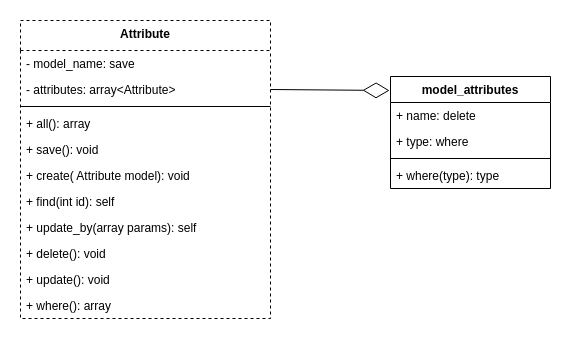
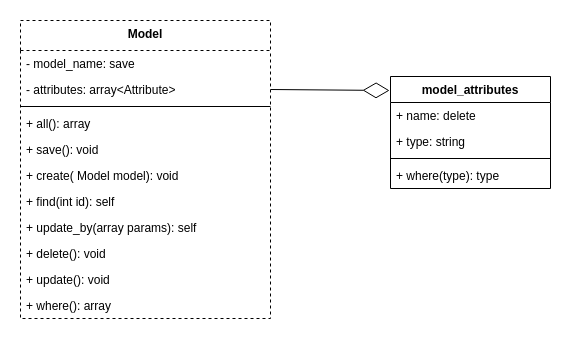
  <mxCell id="0" />
  <mxCell id="1" parent="0" />
- <mxCell id="2" value="Attribute" style="swimlane;fontStyle=1;align=center;verticalAlign=top;childLayout=stackLayout;horizontal=1;startSize=30;horizontalStack=0;resizeParent=1;resizeParentMax=0;resizeLast=0;collapsible=1;marginBottom=0;dashed=1;" vertex="1" parent="1"><mxGeometry x="20" y="20" width="250" height="298" as="geometry" /></mxCell>
+ <mxCell id="2" value="Model" style="swimlane;fontStyle=1;align=center;verticalAlign=top;childLayout=stackLayout;horizontal=1;startSize=30;horizontalStack=0;resizeParent=1;resizeParentMax=0;resizeLast=0;collapsible=1;marginBottom=0;dashed=1;" vertex="1" parent="1"><mxGeometry x="20" y="20" width="250" height="298" as="geometry" /></mxCell>
  <mxCell id="3" value="- model_name: save" style="text;strokeColor=none;fillColor=none;align=left;verticalAlign=top;spacingLeft=4;spacingRight=4;overflow=hidden;rotatable=0;points=[[0,0.5],[1,0.5]];portConstraint=eastwest;" vertex="1" parent="2"><mxGeometry y="30" width="250" height="26" as="geometry" /></mxCell>
  <mxCell id="4" value="- attributes: array&lt;Attribute&gt;" style="text;strokeColor=none;fillColor=none;align=left;verticalAlign=top;spacingLeft=4;spacingRight=4;overflow=hidden;rotatable=0;points=[[0,0.5],[1,0.5]];portConstraint=eastwest;" vertex="1" parent="2"><mxGeometry y="56" width="250" height="26" as="geometry" /></mxCell>
  <mxCell id="5" value="" style="line;strokeWidth=1;fillColor=none;align=left;verticalAlign=middle;spacingTop=-1;spacingLeft=3;spacingRight=3;rotatable=0;labelPosition=right;points=[];portConstraint=eastwest;" vertex="1" parent="2"><mxGeometry y="82" width="250" height="8" as="geometry" /></mxCell>
  <mxCell id="6" value="+ all(): array" style="text;strokeColor=none;fillColor=none;align=left;verticalAlign=top;spacingLeft=4;spacingRight=4;overflow=hidden;rotatable=0;points=[[0,0.5],[1,0.5]];portConstraint=eastwest;" vertex="1" parent="2"><mxGeometry y="90" width="250" height="26" as="geometry" /></mxCell>
  <mxCell id="7" value="+ save(): void" style="text;strokeColor=none;fillColor=none;align=left;verticalAlign=top;spacingLeft=4;spacingRight=4;overflow=hidden;rotatable=0;points=[[0,0.5],[1,0.5]];portConstraint=eastwest;" vertex="1" parent="2"><mxGeometry y="116" width="250" height="26" as="geometry" /></mxCell>
- <mxCell id="8" value="+ create( Attribute model): void" style="text;strokeColor=none;fillColor=none;align=left;verticalAlign=top;spacingLeft=4;spacingRight=4;overflow=hidden;rotatable=0;points=[[0,0.5],[1,0.5]];portConstraint=eastwest;" vertex="1" parent="2"><mxGeometry y="142" width="250" height="26" as="geometry" /></mxCell>
+ <mxCell id="8" value="+ create( Model model): void" style="text;strokeColor=none;fillColor=none;align=left;verticalAlign=top;spacingLeft=4;spacingRight=4;overflow=hidden;rotatable=0;points=[[0,0.5],[1,0.5]];portConstraint=eastwest;" vertex="1" parent="2"><mxGeometry y="142" width="250" height="26" as="geometry" /></mxCell>
  <mxCell id="9" value="+ find(int id): self" style="text;strokeColor=none;fillColor=none;align=left;verticalAlign=top;spacingLeft=4;spacingRight=4;overflow=hidden;rotatable=0;points=[[0,0.5],[1,0.5]];portConstraint=eastwest;" vertex="1" parent="2"><mxGeometry y="168" width="250" height="26" as="geometry" /></mxCell>
  <mxCell id="10" value="+ update_by(array params): self" style="text;strokeColor=none;fillColor=none;align=left;verticalAlign=top;spacingLeft=4;spacingRight=4;overflow=hidden;rotatable=0;points=[[0,0.5],[1,0.5]];portConstraint=eastwest;" vertex="1" parent="2"><mxGeometry y="194" width="250" height="26" as="geometry" /></mxCell>
  <mxCell id="11" value="+ delete(): void" style="text;strokeColor=none;fillColor=none;align=left;verticalAlign=top;spacingLeft=4;spacingRight=4;overflow=hidden;rotatable=0;points=[[0,0.5],[1,0.5]];portConstraint=eastwest;" vertex="1" parent="2"><mxGeometry y="220" width="250" height="26" as="geometry" /></mxCell>
  <mxCell id="12" value="+ update(): void" style="text;strokeColor=none;fillColor=none;align=left;verticalAlign=top;spacingLeft=4;spacingRight=4;overflow=hidden;rotatable=0;points=[[0,0.5],[1,0.5]];portConstraint=eastwest;" vertex="1" parent="2"><mxGeometry y="246" width="250" height="26" as="geometry" /></mxCell>
  <mxCell id="13" value="+ where(): array" style="text;strokeColor=none;fillColor=none;align=left;verticalAlign=top;spacingLeft=4;spacingRight=4;overflow=hidden;rotatable=0;points=[[0,0.5],[1,0.5]];portConstraint=eastwest;" vertex="1" parent="2"><mxGeometry y="272" width="250" height="26" as="geometry" /></mxCell>
  <mxCell id="14" value="" style="endArrow=diamondThin;endFill=0;endSize=24;html=1;entryX=-0.006;entryY=0.125;entryDx=0;entryDy=0;entryPerimeter=0;exitX=1;exitY=0.5;exitDx=0;exitDy=0;" edge="1" parent="1" source="4" target="15"><mxGeometry width="160" relative="1" as="geometry"><mxPoint x="280" y="250" as="sourcePoint" /><mxPoint x="440" y="250" as="targetPoint" /></mxGeometry></mxCell>
  <mxCell id="15" value="model_attributes" style="swimlane;fontStyle=1;align=center;verticalAlign=top;childLayout=stackLayout;horizontal=1;startSize=26;horizontalStack=0;resizeParent=1;resizeParentMax=0;resizeLast=0;collapsible=1;marginBottom=0;" vertex="1" parent="1"><mxGeometry x="390" y="76" width="160" height="112" as="geometry" /></mxCell>
  <mxCell id="16" value="+ name: delete" style="text;strokeColor=none;fillColor=none;align=left;verticalAlign=top;spacingLeft=4;spacingRight=4;overflow=hidden;rotatable=0;points=[[0,0.5],[1,0.5]];portConstraint=eastwest;" vertex="1" parent="15"><mxGeometry y="26" width="160" height="26" as="geometry" /></mxCell>
- <mxCell id="17" value="+ type: where" style="text;strokeColor=none;fillColor=none;align=left;verticalAlign=top;spacingLeft=4;spacingRight=4;overflow=hidden;rotatable=0;points=[[0,0.5],[1,0.5]];portConstraint=eastwest;" vertex="1" parent="15"><mxGeometry y="52" width="160" height="26" as="geometry" /></mxCell>
+ <mxCell id="17" value="+ type: string" style="text;strokeColor=none;fillColor=none;align=left;verticalAlign=top;spacingLeft=4;spacingRight=4;overflow=hidden;rotatable=0;points=[[0,0.5],[1,0.5]];portConstraint=eastwest;" vertex="1" parent="15"><mxGeometry y="52" width="160" height="26" as="geometry" /></mxCell>
  <mxCell id="18" value="" style="line;strokeWidth=1;fillColor=none;align=left;verticalAlign=middle;spacingTop=-1;spacingLeft=3;spacingRight=3;rotatable=0;labelPosition=right;points=[];portConstraint=eastwest;" vertex="1" parent="15"><mxGeometry y="78" width="160" height="8" as="geometry" /></mxCell>
  <mxCell id="19" value="+ where(type): type" style="text;strokeColor=none;fillColor=none;align=left;verticalAlign=top;spacingLeft=4;spacingRight=4;overflow=hidden;rotatable=0;points=[[0,0.5],[1,0.5]];portConstraint=eastwest;" vertex="1" parent="15"><mxGeometry y="86" width="160" height="26" as="geometry" /></mxCell>
